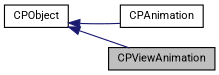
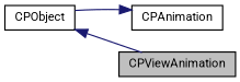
  digraph {
    fontname=Roboto
    rankdir=LR
    node [color=black fillcolor=white fontname=Roboto fontsize=10 shape=record style=filled]
    edge [color=midnightblue dir=back fontname=Roboto fontsize=10 labelfontname=Helvetica labelfontsize=10 style=solid]
    n1 [fillcolor=grey75 fontcolor=black height=0.2 label=CPViewAnimation width=0.4]
    n2 [height=0.2 label=CPAnimation width=0.4]
    n3 [height=0.2 label=CPObject width=0.4]
    n3 -> n1
-   n3 -> n2
+   n2 -> n3
  }
